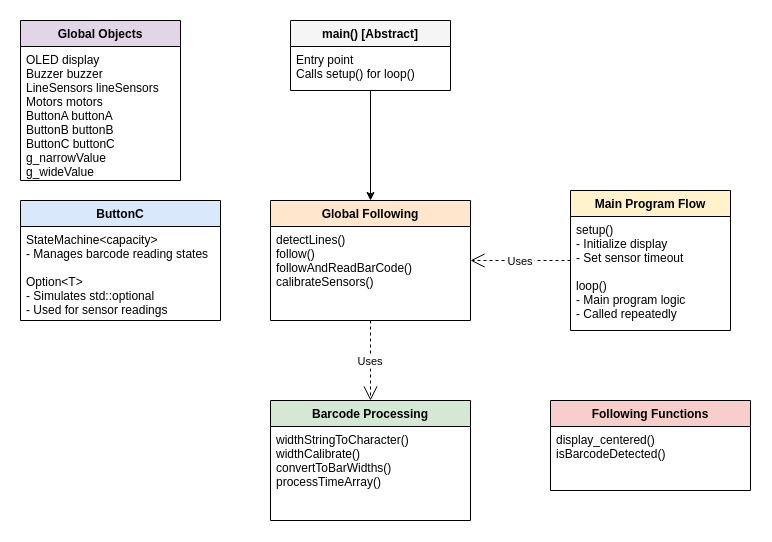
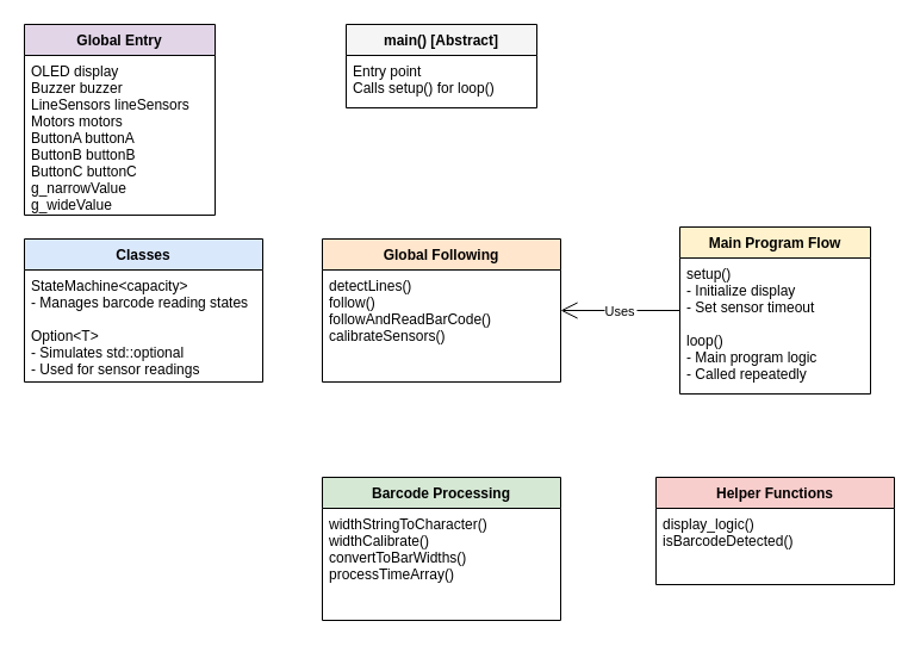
  <mxCell id="0" />
  <mxCell id="1" parent="0" />
  <mxCell id="2" value="main() [Abstract]" style="swimlane;fontStyle=1;align=center;verticalAlign=top;childLayout=stackLayout;horizontal=1;startSize=26;horizontalStack=0;resizeParent=1;resizeParentMax=0;resizeLast=0;collapsible=1;marginBottom=0;fillColor=#f5f5f5;fontColor=#000000;" vertex="1" parent="1"><mxGeometry x="290" y="20" width="160" height="70" as="geometry" /></mxCell>
  <mxCell id="3" value="Entry point&#10;Calls setup() for loop()" style="text;strokeColor=none;fillColor=none;align=left;verticalAlign=top;spacingLeft=4;spacingRight=4;overflow=hidden;rotatable=0;points=[[0,0.5],[1,0.5]];portConstraint=eastwest;" vertex="1" parent="2"><mxGeometry y="26" width="160" height="44" as="geometry" /></mxCell>
- <mxCell id="4" value="Global Objects" style="swimlane;fontStyle=1;align=center;verticalAlign=top;childLayout=stackLayout;horizontal=1;startSize=26;horizontalStack=0;resizeParent=1;resizeParentMax=0;resizeLast=0;collapsible=1;marginBottom=0;fillColor=#e1d5e7;fontColor=#000000;" vertex="1" parent="1"><mxGeometry x="20" y="20" width="160" height="160" as="geometry" /></mxCell>
+ <mxCell id="4" value="Global Entry" style="swimlane;fontStyle=1;align=center;verticalAlign=top;childLayout=stackLayout;horizontal=1;startSize=26;horizontalStack=0;resizeParent=1;resizeParentMax=0;resizeLast=0;collapsible=1;marginBottom=0;fillColor=#e1d5e7;fontColor=#000000;" vertex="1" parent="1"><mxGeometry x="20" y="20" width="160" height="160" as="geometry" /></mxCell>
  <mxCell id="5" value="OLED display&#10;Buzzer buzzer&#10;LineSensors lineSensors&#10;Motors motors&#10;ButtonA buttonA&#10;ButtonB buttonB&#10;ButtonC buttonC&#10;g_narrowValue&#10;g_wideValue" style="text;strokeColor=none;fillColor=none;align=left;verticalAlign=top;spacingLeft=4;spacingRight=4;overflow=hidden;rotatable=0;points=[[0,0.5],[1,0.5]];portConstraint=eastwest;" vertex="1" parent="4"><mxGeometry y="26" width="160" height="134" as="geometry" /></mxCell>
- <mxCell id="6" value="ButtonC" style="swimlane;fontStyle=1;align=center;verticalAlign=top;childLayout=stackLayout;horizontal=1;startSize=26;horizontalStack=0;resizeParent=1;resizeParentMax=0;resizeLast=0;collapsible=1;marginBottom=0;fillColor=#dae8fc;fontColor=#000000;" vertex="1" parent="1"><mxGeometry x="20" y="200" width="200" height="120" as="geometry" /></mxCell>
+ <mxCell id="6" value="Classes" style="swimlane;fontStyle=1;align=center;verticalAlign=top;childLayout=stackLayout;horizontal=1;startSize=26;horizontalStack=0;resizeParent=1;resizeParentMax=0;resizeLast=0;collapsible=1;marginBottom=0;fillColor=#dae8fc;fontColor=#000000;" vertex="1" parent="1"><mxGeometry x="20" y="200" width="200" height="120" as="geometry" /></mxCell>
  <mxCell id="7" value="StateMachine&lt;capacity&gt;&#10;- Manages barcode reading states&#10;&#10;Option&lt;T&gt;&#10;- Simulates std::optional&#10;- Used for sensor readings" style="text;strokeColor=none;fillColor=none;align=left;verticalAlign=top;spacingLeft=4;spacingRight=4;overflow=hidden;rotatable=0;points=[[0,0.5],[1,0.5]];portConstraint=eastwest;" vertex="1" parent="6"><mxGeometry y="26" width="200" height="94" as="geometry" /></mxCell>
  <mxCell id="8" value="Barcode Processing" style="swimlane;fontStyle=1;align=center;verticalAlign=top;childLayout=stackLayout;horizontal=1;startSize=26;horizontalStack=0;resizeParent=1;resizeParentMax=0;resizeLast=0;collapsible=1;marginBottom=0;fillColor=#d5e8d4;fontColor=#000000;" vertex="1" parent="1"><mxGeometry x="270" y="400" width="200" height="120" as="geometry" /></mxCell>
  <mxCell id="9" value="widthStringToCharacter()&#10;widthCalibrate()&#10;convertToBarWidths()&#10;processTimeArray()" style="text;strokeColor=none;fillColor=none;align=left;verticalAlign=top;spacingLeft=4;spacingRight=4;overflow=hidden;rotatable=0;points=[[0,0.5],[1,0.5]];portConstraint=eastwest;" vertex="1" parent="8"><mxGeometry y="26" width="200" height="94" as="geometry" /></mxCell>
  <mxCell id="10" value="Global Following" style="swimlane;fontStyle=1;align=center;verticalAlign=top;childLayout=stackLayout;horizontal=1;startSize=26;horizontalStack=0;resizeParent=1;resizeParentMax=0;resizeLast=0;collapsible=1;marginBottom=0;fillColor=#ffe6cc;fontColor=#000000;" vertex="1" parent="1"><mxGeometry x="270" y="200" width="200" height="120" as="geometry" /></mxCell>
  <mxCell id="11" value="detectLines()&#10;follow()&#10;followAndReadBarCode()&#10;calibrateSensors()" style="text;strokeColor=none;fillColor=none;align=left;verticalAlign=top;spacingLeft=4;spacingRight=4;overflow=hidden;rotatable=0;points=[[0,0.5],[1,0.5]];portConstraint=eastwest;" vertex="1" parent="10"><mxGeometry y="26" width="200" height="94" as="geometry" /></mxCell>
  <mxCell id="12" value="Main Program Flow" style="swimlane;fontStyle=1;align=center;verticalAlign=top;childLayout=stackLayout;horizontal=1;startSize=26;horizontalStack=0;resizeParent=1;resizeParentMax=0;resizeLast=0;collapsible=1;marginBottom=0;fillColor=#fff2cc;fontColor=#000000;" vertex="1" parent="1"><mxGeometry x="570" y="190" width="160" height="140" as="geometry" /></mxCell>
  <mxCell id="13" value="setup()&#10;- Initialize display&#10;- Set sensor timeout&#10;&#10;loop()&#10;- Main program logic&#10;- Called repeatedly" style="text;strokeColor=none;fillColor=none;align=left;verticalAlign=top;spacingLeft=4;spacingRight=4;overflow=hidden;rotatable=0;points=[[0,0.5],[1,0.5]];portConstraint=eastwest;" vertex="1" parent="12"><mxGeometry y="26" width="160" height="114" as="geometry" /></mxCell>
- <mxCell id="14" value="" style="endArrow=classic;html=1;exitX=0.5;exitY=1;entryX=0.5;entryY=0;rounded=0;" edge="1" parent="1" source="2" target="10"><mxGeometry width="50" height="50" relative="1" as="geometry" /></mxCell>
- <mxCell id="15" value="Following Functions" style="swimlane;fontStyle=1;align=center;verticalAlign=top;childLayout=stackLayout;horizontal=1;startSize=26;horizontalStack=0;resizeParent=1;resizeParentMax=0;resizeLast=0;collapsible=1;marginBottom=0;fillColor=#f8cecc;fontColor=#000000;" vertex="1" parent="1"><mxGeometry x="550" y="400" width="200" height="90" as="geometry" /></mxCell>
- <mxCell id="16" value="display_centered()&#10;isBarcodeDetected()" style="text;strokeColor=none;fillColor=none;align=left;verticalAlign=top;spacingLeft=4;spacingRight=4;overflow=hidden;rotatable=0;points=[[0,0.5],[1,0.5]];portConstraint=eastwest;" vertex="1" parent="15"><mxGeometry y="26" width="200" height="64" as="geometry" /></mxCell>
- <mxCell id="17" value="Uses" style="endArrow=open;endSize=12;dashed=1;" edge="1" parent="1" source="10" target="8"><mxGeometry width="160" relative="1" as="geometry" /></mxCell>
- <mxCell id="18" value="Uses" style="endArrow=open;endSize=12;dashed=1;" edge="1" parent="1" source="12" target="10"><mxGeometry width="160" relative="1" as="geometry" /></mxCell>
+ <mxCell id="15" value="Helper Functions" style="swimlane;fontStyle=1;align=center;verticalAlign=top;childLayout=stackLayout;horizontal=1;startSize=26;horizontalStack=0;resizeParent=1;resizeParentMax=0;resizeLast=0;collapsible=1;marginBottom=0;fillColor=#f8cecc;fontColor=#000000;" vertex="1" parent="1"><mxGeometry x="550" y="400" width="200" height="90" as="geometry" /></mxCell>
+ <mxCell id="16" value="display_logic()&#10;isBarcodeDetected()" style="text;strokeColor=none;fillColor=none;align=left;verticalAlign=top;spacingLeft=4;spacingRight=4;overflow=hidden;rotatable=0;points=[[0,0.5],[1,0.5]];portConstraint=eastwest;" vertex="1" parent="15"><mxGeometry y="26" width="200" height="64" as="geometry" /></mxCell>
+ <mxCell id="18" value="Uses" style="endArrow=open;endSize=12;dashed=0;" edge="1" parent="1" source="12" target="10"><mxGeometry width="160" relative="1" as="geometry" /></mxCell>
